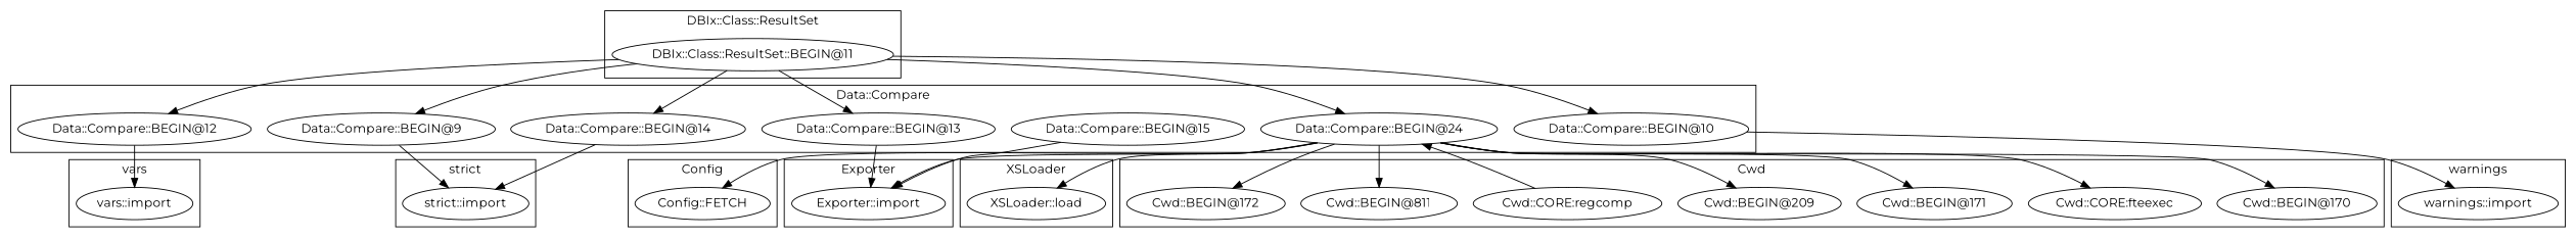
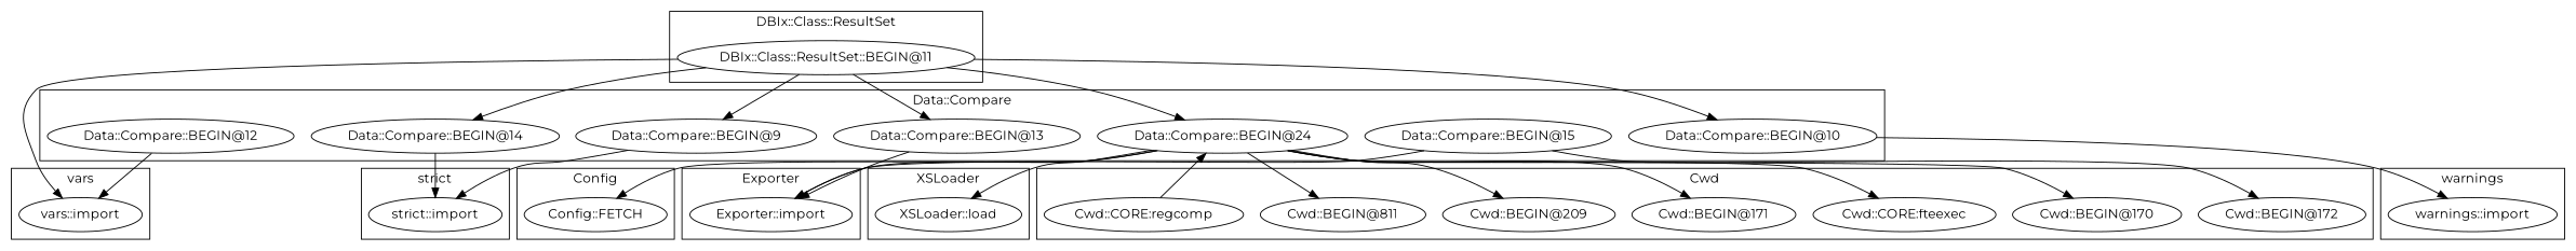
  digraph {
    fontname=Montserrat
    node [fontname=Montserrat]
    edge [fontname=Montserrat]
    "DBIx::Class::ResultSet::BEGIN@11"
    "Config::FETCH"
    "Data::Compare::BEGIN@12"
    "Data::Compare::BEGIN@14"
    "Data::Compare::BEGIN@9"
    "Data::Compare::BEGIN@24"
    "Data::Compare::BEGIN@15"
    "Data::Compare::BEGIN@10"
    "Data::Compare::BEGIN@13"
    "Exporter::import"
    "warnings::import"
    "vars::import"
    "XSLoader::load"
    "Cwd::BEGIN@811"
    "Cwd::BEGIN@172"
    "Cwd::BEGIN@170"
    "Cwd::CORE:fteexec"
    "Cwd::BEGIN@171"
    "Cwd::BEGIN@209"
    "Cwd::CORE:regcomp"
    "strict::import"
    subgraph cluster_1 {
      label="DBIx::Class::ResultSet"
      "DBIx::Class::ResultSet::BEGIN@11"
    }
    subgraph cluster_2 {
      label=Config
      "Config::FETCH"
    }
    subgraph cluster_3 {
      label="Data::Compare"
      "Data::Compare::BEGIN@12"
      "Data::Compare::BEGIN@14"
      "Data::Compare::BEGIN@9"
      "Data::Compare::BEGIN@24"
      "Data::Compare::BEGIN@15"
      "Data::Compare::BEGIN@10"
      "Data::Compare::BEGIN@13"
    }
    subgraph cluster_4 {
      label=Exporter
      "Exporter::import"
    }
    subgraph cluster_5 {
      label=warnings
      "warnings::import"
    }
    subgraph cluster_6 {
      label=vars
      "vars::import"
    }
    subgraph cluster_7 {
      label=XSLoader
      "XSLoader::load"
    }
    subgraph cluster_8 {
      label=Cwd
      "Cwd::BEGIN@811"
      "Cwd::BEGIN@172"
      "Cwd::BEGIN@170"
      "Cwd::CORE:fteexec"
      "Cwd::BEGIN@171"
      "Cwd::BEGIN@209"
      "Cwd::CORE:regcomp"
    }
    subgraph cluster_9 {
      label="strict"
      "strict::import"
    }
-   "DBIx::Class::ResultSet::BEGIN@11" -> "Data::Compare::BEGIN@12"
+   "DBIx::Class::ResultSet::BEGIN@11" -> "vars::import"
    "DBIx::Class::ResultSet::BEGIN@11" -> "Data::Compare::BEGIN@14"
    "DBIx::Class::ResultSet::BEGIN@11" -> "Data::Compare::BEGIN@9"
    "DBIx::Class::ResultSet::BEGIN@11" -> "Data::Compare::BEGIN@24"
    "DBIx::Class::ResultSet::BEGIN@11" -> "Data::Compare::BEGIN@10"
    "DBIx::Class::ResultSet::BEGIN@11" -> "Data::Compare::BEGIN@13"
    "Data::Compare::BEGIN@12" -> "vars::import"
    "Data::Compare::BEGIN@14" -> "strict::import"
    "Data::Compare::BEGIN@9" -> "strict::import"
    "Data::Compare::BEGIN@24" -> "Config::FETCH"
    "Data::Compare::BEGIN@24" -> "Exporter::import"
    "Data::Compare::BEGIN@24" -> "XSLoader::load"
    "Data::Compare::BEGIN@24" -> "Cwd::BEGIN@811"
-   "Data::Compare::BEGIN@24" -> "Cwd::BEGIN@172"
+   "Data::Compare::BEGIN@15" -> "Cwd::BEGIN@172"
    "Data::Compare::BEGIN@24" -> "Cwd::BEGIN@170"
    "Data::Compare::BEGIN@24" -> "Cwd::CORE:fteexec"
    "Data::Compare::BEGIN@24" -> "Cwd::BEGIN@171"
    "Data::Compare::BEGIN@24" -> "Cwd::BEGIN@209"
    "Data::Compare::BEGIN@15" -> "Exporter::import"
    "Data::Compare::BEGIN@10" -> "warnings::import"
    "Data::Compare::BEGIN@13" -> "Exporter::import"
    "Cwd::CORE:regcomp" -> "Data::Compare::BEGIN@24"
  }
